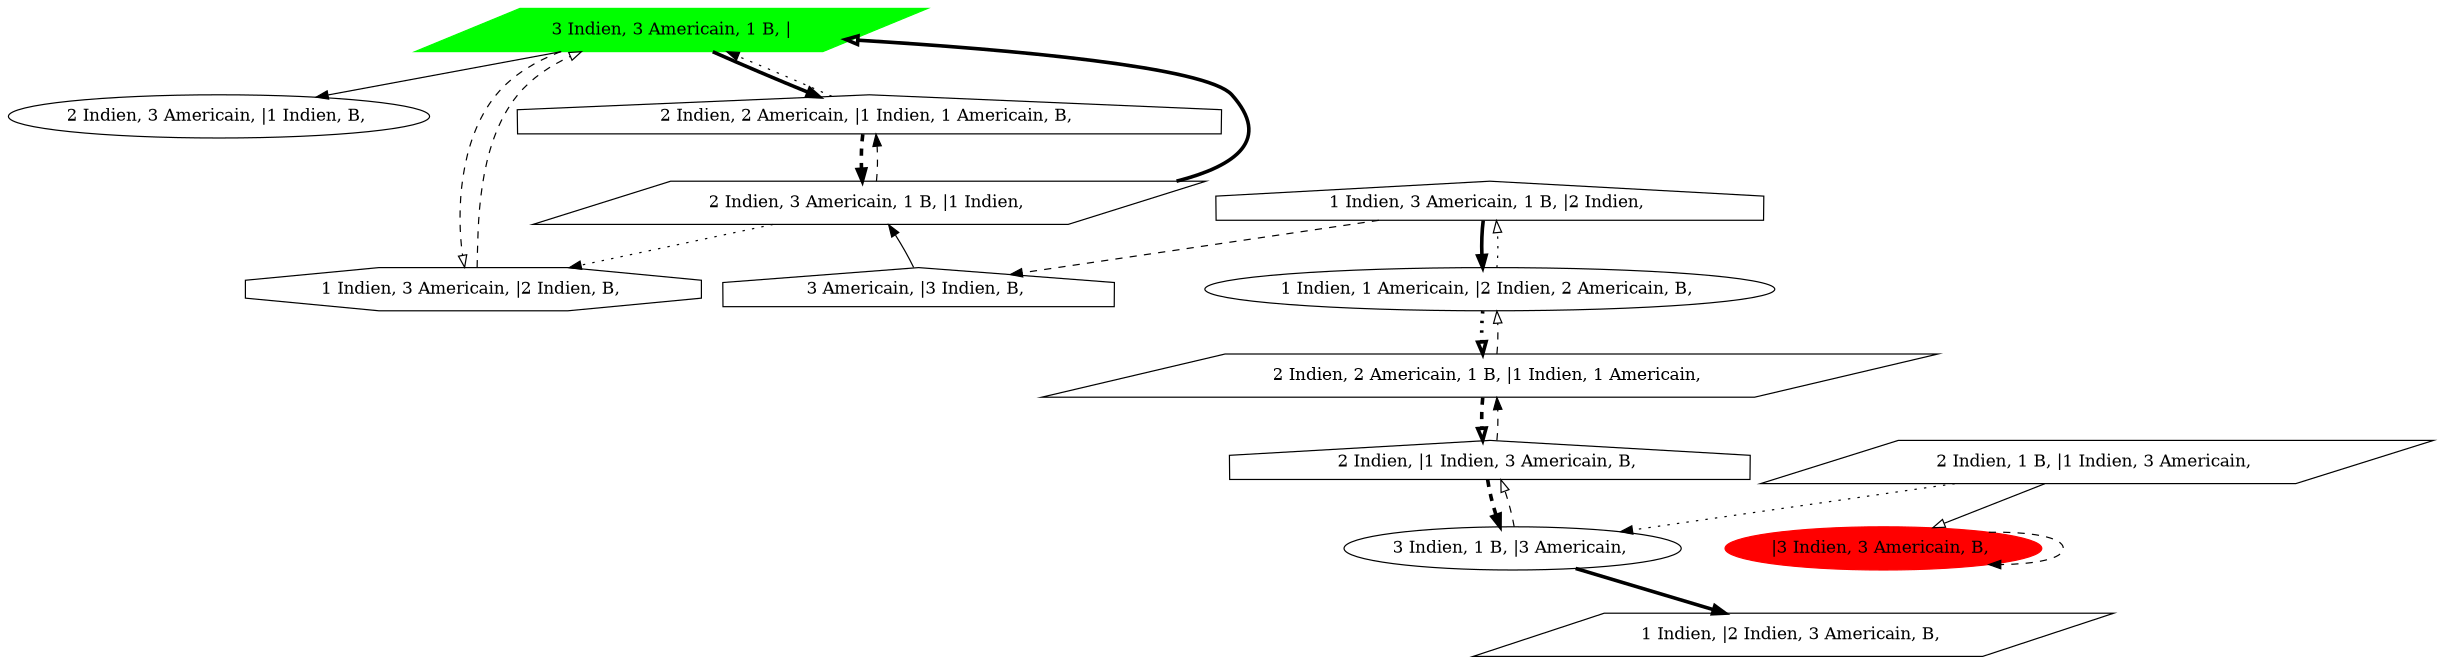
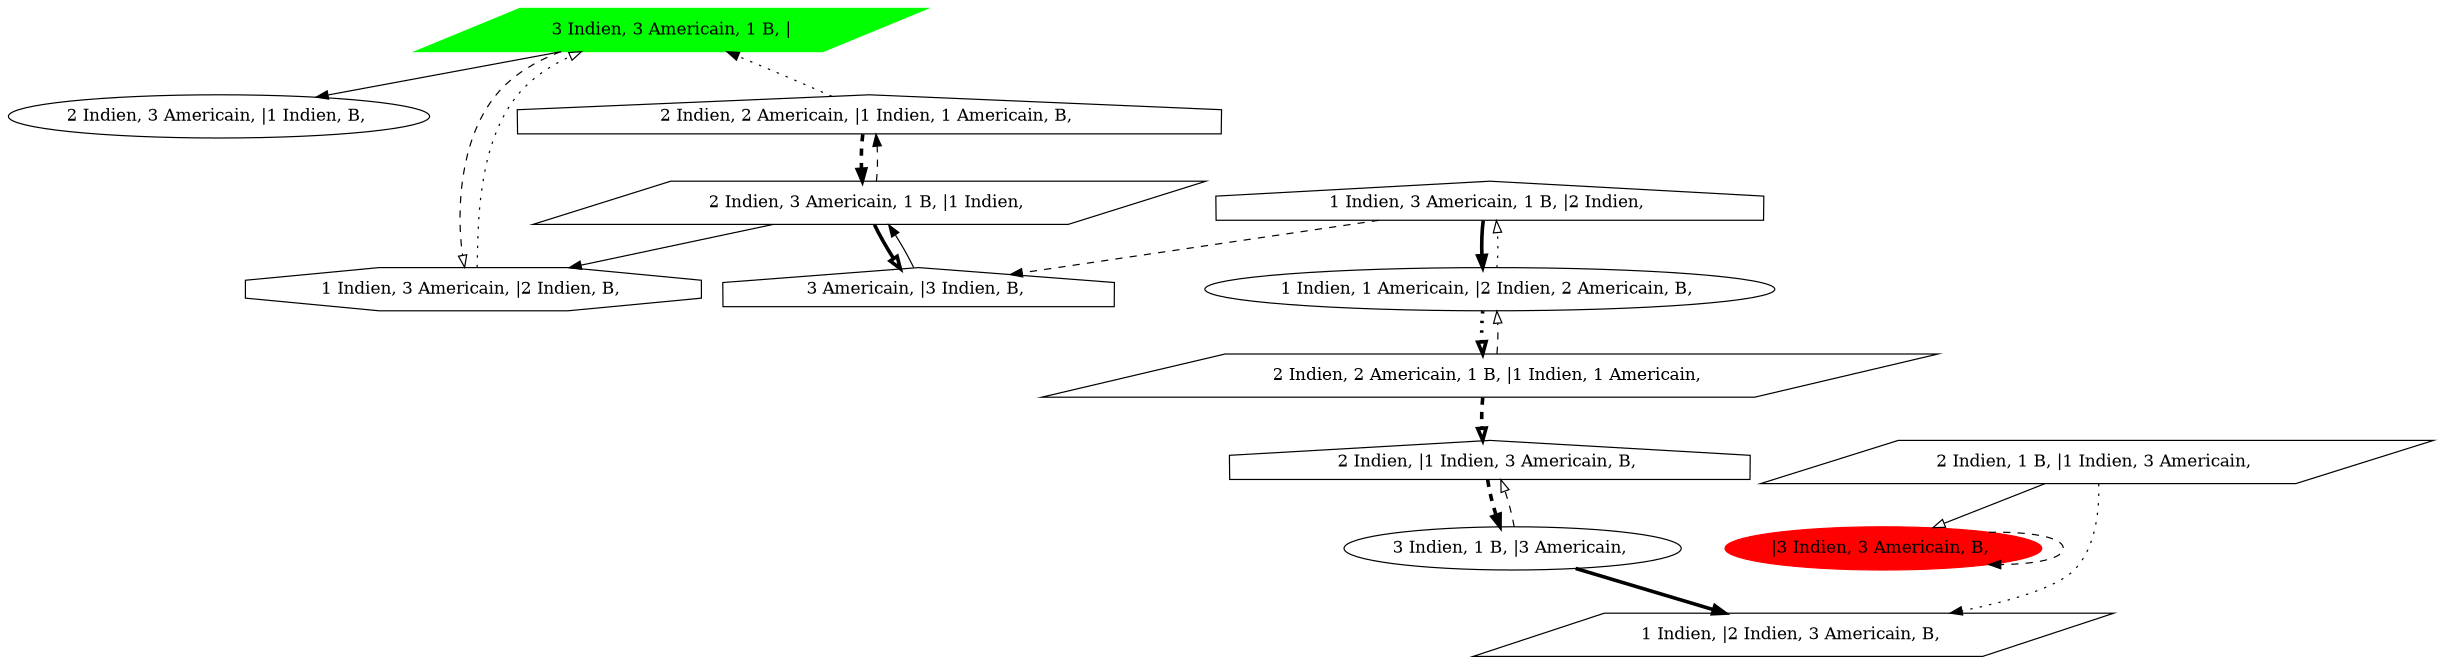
  digraph {
    node [shape=parallelogram]
    edge [arrowhead=normal style=dashed]
    n1 [color=green label="3 Indien, 3 Americain, 1 B, |" style=filled]
    "2 Indien, 3 Americain, |1 Indien, B, " [shape=ellipse]
    "1 Indien, 3 Americain, |2 Indien, B, " [shape=octagon]
    "2 Indien, 2 Americain, |1 Indien, 1 Americain, B, " [shape=house]
    "2 Indien, 3 Americain, 1 B, |1 Indien, "
    n6 [color=red label="|3 Indien, 3 Americain, B, " shape=ellipse style=filled]
    "3 Americain, |3 Indien, B, " [shape=house]
    "1 Indien, 3 Americain, 1 B, |2 Indien, " [shape=house]
    "1 Indien, 1 Americain, |2 Indien, 2 Americain, B, " [shape=ellipse]
    "2 Indien, 2 Americain, 1 B, |1 Indien, 1 Americain, "
    "2 Indien, |1 Indien, 3 Americain, B, " [shape=house]
    "3 Indien, 1 B, |3 Americain, " [shape=ellipse]
    "1 Indien, |2 Indien, 3 Americain, B, "
    "2 Indien, 1 B, |1 Indien, 3 Americain, "
    n1 -> "2 Indien, 3 Americain, |1 Indien, B, " [style=solid]
    n1 -> "1 Indien, 3 Americain, |2 Indien, B, " [arrowhead=onormal]
-   n1 -> "2 Indien, 2 Americain, |1 Indien, 1 Americain, B, " [penwidth=3 style=solid]
-   "1 Indien, 3 Americain, |2 Indien, B, " -> n1 [arrowhead=onormal]
+   "1 Indien, 3 Americain, |2 Indien, B, " -> n1 [arrowhead=onormal style=dotted]
    "2 Indien, 2 Americain, |1 Indien, 1 Americain, B, " -> n1 [style=dotted]
    "2 Indien, 2 Americain, |1 Indien, 1 Americain, B, " -> "2 Indien, 3 Americain, 1 B, |1 Indien, " [penwidth=3]
-   "2 Indien, 3 Americain, 1 B, |1 Indien, " -> "1 Indien, 3 Americain, |2 Indien, B, " [style=dotted]
+   "2 Indien, 3 Americain, 1 B, |1 Indien, " -> "1 Indien, 3 Americain, |2 Indien, B, " [style=solid]
    "2 Indien, 3 Americain, 1 B, |1 Indien, " -> "2 Indien, 2 Americain, |1 Indien, 1 Americain, B, "
-   "2 Indien, 3 Americain, 1 B, |1 Indien, " -> n1 [arrowhead=onormal penwidth=3 style=solid]
+   "2 Indien, 3 Americain, 1 B, |1 Indien, " -> "3 Americain, |3 Indien, B, " [arrowhead=onormal penwidth=3 style=solid]
    n6 -> n6
    "3 Americain, |3 Indien, B, " -> "2 Indien, 3 Americain, 1 B, |1 Indien, " [style=solid]
    "1 Indien, 3 Americain, 1 B, |2 Indien, " -> "3 Americain, |3 Indien, B, "
    "1 Indien, 3 Americain, 1 B, |2 Indien, " -> "1 Indien, 1 Americain, |2 Indien, 2 Americain, B, " [penwidth=3 style=solid]
    "1 Indien, 1 Americain, |2 Indien, 2 Americain, B, " -> "1 Indien, 3 Americain, 1 B, |2 Indien, " [arrowhead=onormal style=dotted]
    "1 Indien, 1 Americain, |2 Indien, 2 Americain, B, " -> "2 Indien, 2 Americain, 1 B, |1 Indien, 1 Americain, " [arrowhead=onormal penwidth=3 style=dotted]
    "2 Indien, 2 Americain, 1 B, |1 Indien, 1 Americain, " -> "1 Indien, 1 Americain, |2 Indien, 2 Americain, B, " [arrowhead=onormal]
    "2 Indien, 2 Americain, 1 B, |1 Indien, 1 Americain, " -> "2 Indien, |1 Indien, 3 Americain, B, " [arrowhead=onormal penwidth=3]
-   "2 Indien, |1 Indien, 3 Americain, B, " -> "2 Indien, 2 Americain, 1 B, |1 Indien, 1 Americain, "
    "2 Indien, |1 Indien, 3 Americain, B, " -> "3 Indien, 1 B, |3 Americain, " [penwidth=3]
    "3 Indien, 1 B, |3 Americain, " -> "2 Indien, |1 Indien, 3 Americain, B, " [arrowhead=onormal]
    "3 Indien, 1 B, |3 Americain, " -> "1 Indien, |2 Indien, 3 Americain, B, " [penwidth=3 style=solid]
    "2 Indien, 1 B, |1 Indien, 3 Americain, " -> n6 [arrowhead=onormal style=solid]
-   "2 Indien, 1 B, |1 Indien, 3 Americain, " -> "3 Indien, 1 B, |3 Americain, " [style=dotted]
+   "2 Indien, 1 B, |1 Indien, 3 Americain, " -> "1 Indien, |2 Indien, 3 Americain, B, " [style=dotted]
  }
